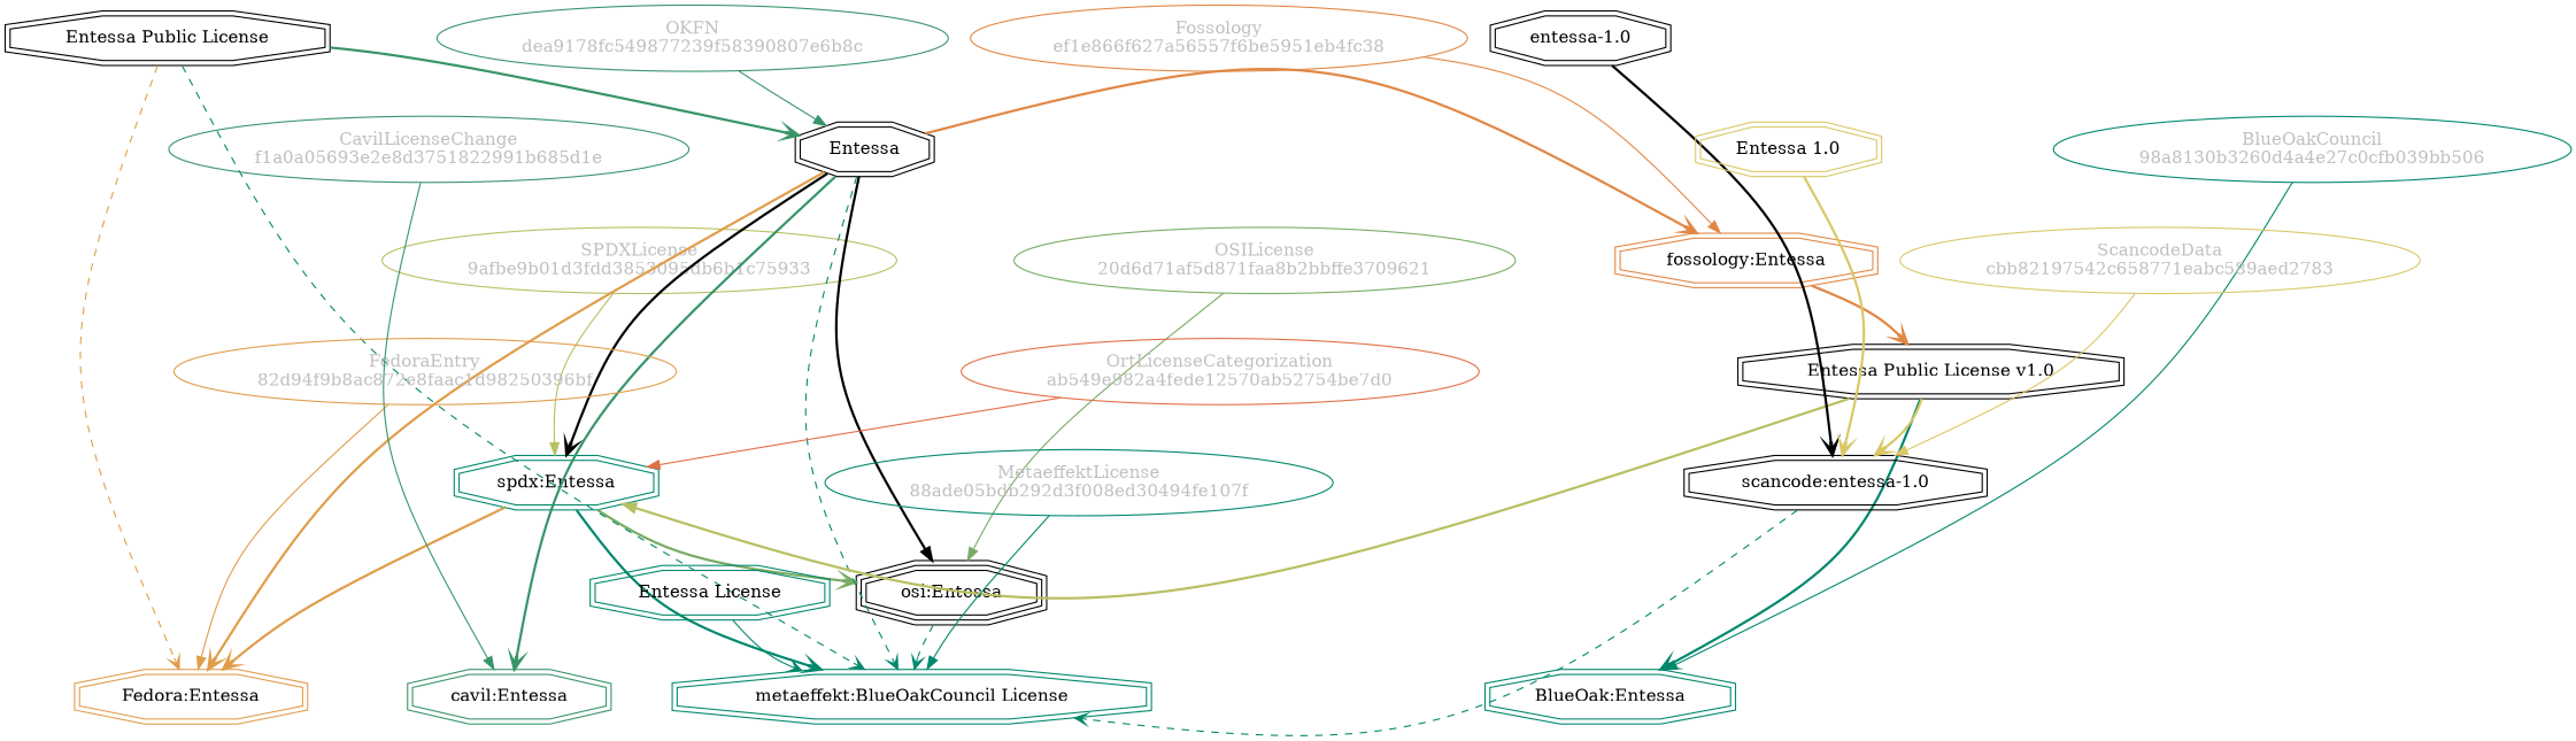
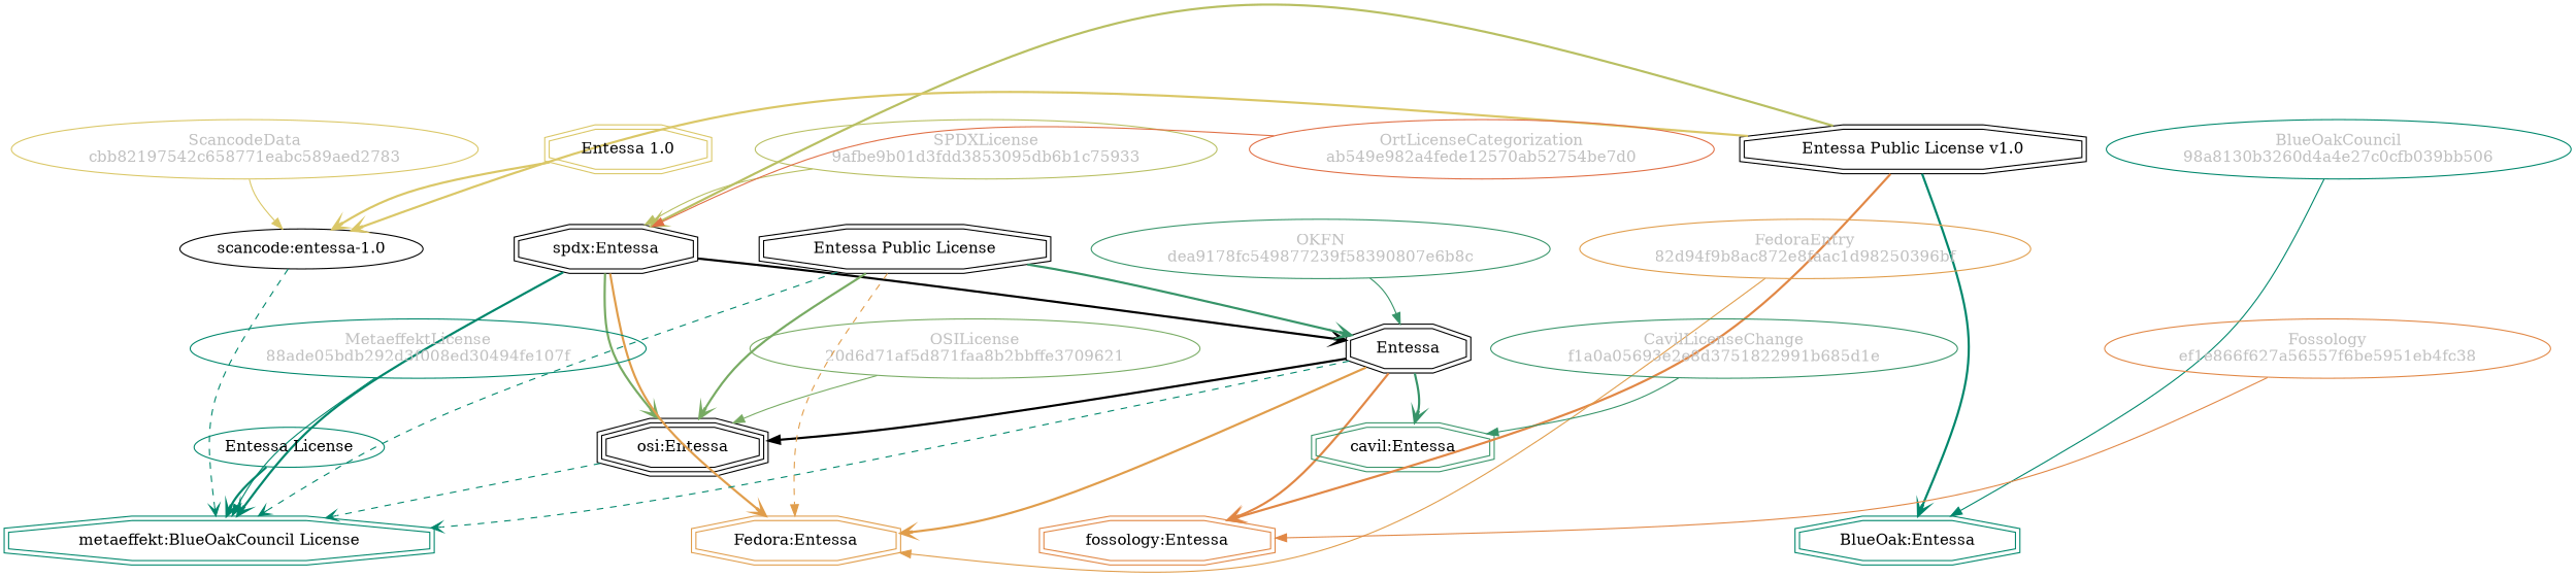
  strict digraph {
    splines=curved
    node [shape=doubleoctagon]
    edge [color="#00876c" weight=0.7 arrowhead=vee style=bold]
    n1 [color="#b8bf62" fillcolor="beige;1" fontcolor=gray label="SPDXLicense\n9afbe9b01d3fdd3853095db6b1c75933" shape=ellipse]
-   n2 [label="spdx:Entessa" color="#00876c"]
+   n2 [label="spdx:Entessa"]
    n3 [label="osi:Entessa" shape=tripleoctagon]
    n4 [color="#e09d4b" label="Fedora:Entessa"]
    n5 [color="#00876c" label="metaeffekt:BlueOakCouncil License"]
    n6 [label=Entessa]
    n7 [color="#e18745" label="fossology:Entessa"]
    n8 [color="#379469" label="cavil:Entessa"]
    n9 [color="#00876c" label="BlueOak:Entessa"]
    n10 [label="Entessa Public License v1.0"]
-   n11 [label="scancode:entessa-1.0"]
+   n11 [label="scancode:entessa-1.0" shape=ellipse]
    n12 [color="#78ab63" fillcolor="beige;1" fontcolor=gray label="OSILicense\n20d6d71af5d871faa8b2bbffe3709621" shape=ellipse]
    n13 [label="Entessa Public License"]
    n14 [color="#e09d4b" fillcolor="beige;1" fontcolor=gray label="FedoraEntry\n82d94f9b8ac872e8faac1d98250396bf" shape=ellipse]
    n15 [color="#00876c" fillcolor="beige;1" fontcolor=gray label="BlueOakCouncil\n98a8130b3260d4a4e27c0cfb039bb506" shape=ellipse]
    n16 [color="#dac767" fillcolor="beige;1" fontcolor=gray label="ScancodeData\ncbb82197542c658771eabc589aed2783" shape=ellipse]
-   n17 [label="entessa-1.0"]
    n18 [color="#dac767" label="Entessa 1.0"]
    n19 [color="#e18745" fillcolor="beige;1" fontcolor=gray label="Fossology\nef1e866f627a56557f6be5951eb4fc38" shape=ellipse]
    n20 [color="#379469" fillcolor="beige;1" fontcolor=gray label="OKFN\ndea9178fc549877239f58390807e6b8c" shape=ellipse]
    n21 [color="#e06f45" fillcolor="beige;1" fontcolor=gray label="OrtLicenseCategorization\nab549e982a4fede12570ab52754be7d0" shape=ellipse]
    n22 [color="#379469" fillcolor="beige;1" fontcolor=gray label="CavilLicenseChange\nf1a0a05693e2e8d3751822991b685d1e" shape=ellipse]
    n23 [color="#00876c" fillcolor="beige;1" fontcolor=gray label="MetaeffektLicense\n88ade05bdb292d3f008ed30494fe107f" shape=ellipse]
-   n24 [color="#00876c" label="Entessa License"]
+   n24 [color="#00876c" label="Entessa License" shape=ellipse]
    n1 -> n2 [color="#b8bf62" weight=0.5 arrowhead="" style=""]
    n2 -> n3 [color="#78ab63"]
    n2 -> n4 [color="#e09d4b"]
    n2 -> n5
    n3 -> n5 [style=dashed weight=0.5]
-   n6 -> n2 [color=""]
+   n2 -> n6 [color=""]
    n6 -> n3 [arrowhead=normal color=""]
    n6 -> n4 [color="#e09d4b"]
    n6 -> n5 [style=dashed weight=0.5]
    n6 -> n7 [color="#e18745"]
    n6 -> n8 [color="#379469"]
-   n10 -> n2 [arrowhead=normal color="#b8bf62"]
-   n7 -> n10 [color="#e18745"]
+   n10 -> n2 [color="#b8bf62"]
+   n10 -> n7 [color="#e18745"]
    n10 -> n9
    n10 -> n11 [color="#dac767"]
    n11 -> n5 [style=dashed weight=0.5]
    n12 -> n3 [color="#78ab63" weight=0.5 arrowhead="" style=""]
-   n13 -> n4 [color="#e09d4b" style=dashed weight=0.5]
+   n13 -> n3 [color="#78ab63"]
+   n13 -> n4 [arrowhead=normal color="#e09d4b" style=dashed weight=0.5]
    n13 -> n5 [style=dashed weight=0.5]
    n13 -> n6 [color="#379469"]
    n14 -> n4 [color="#e09d4b" weight=0.5 arrowhead="" style=""]
    n15 -> n9 [weight=0.5 arrowhead="" style=""]
    n16 -> n11 [color="#dac767" weight=0.5 arrowhead="" style=""]
-   n17 -> n11 [color=""]
    n18 -> n11 [color="#dac767"]
    n19 -> n7 [color="#e18745" weight=0.5 arrowhead="" style=""]
    n20 -> n6 [color="#379469" weight=0.5 arrowhead="" style=""]
    n21 -> n2 [color="#e06f45" weight=0.5 arrowhead="" style=""]
    n22 -> n8 [color="#379469" weight=0.5 arrowhead="" style=""]
    n23 -> n5 [weight=0.5 arrowhead="" style=""]
-   n24 -> n5 [style=solid]
+   n24 -> n5
  }
